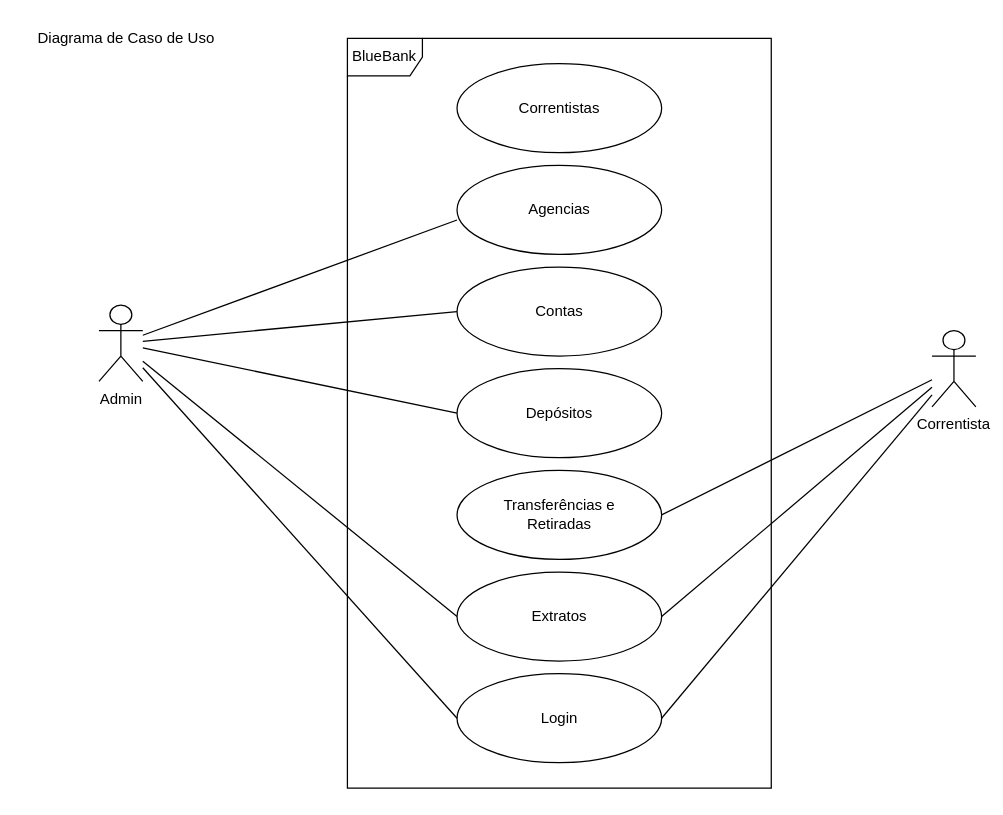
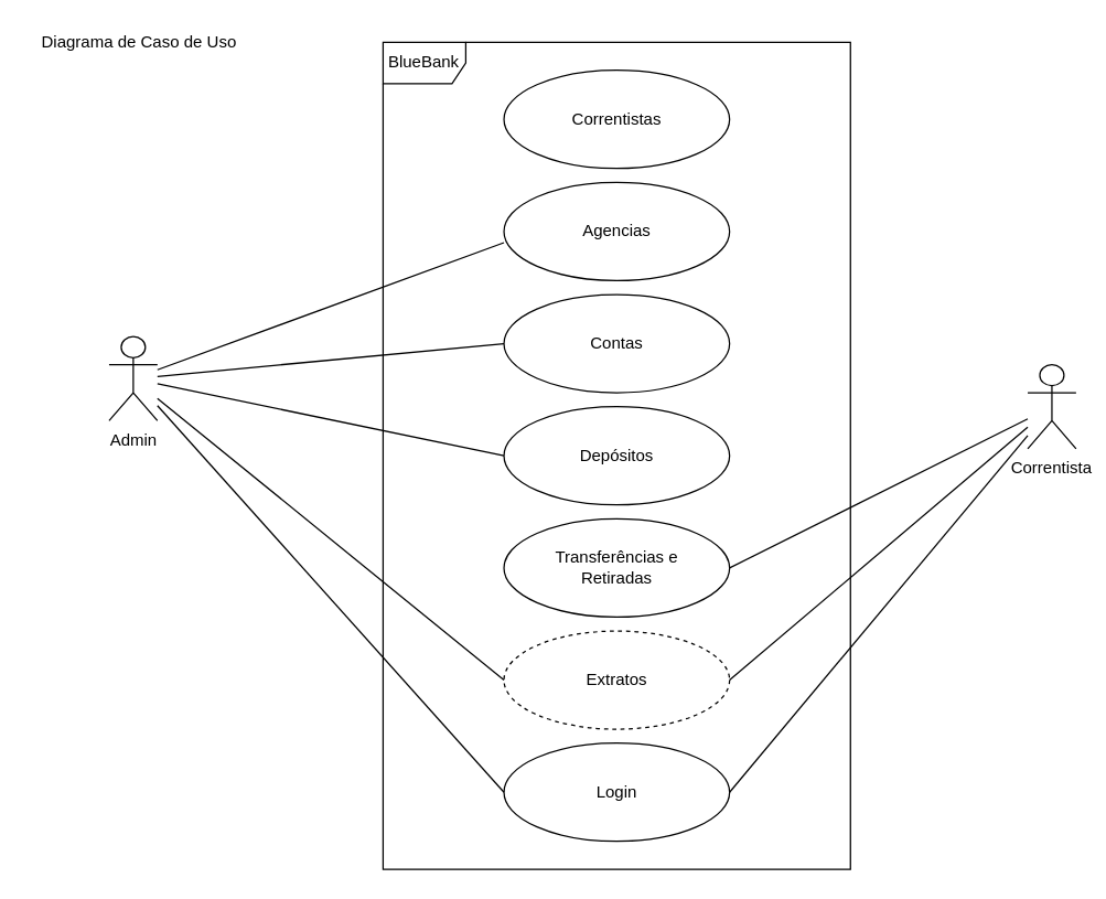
  <mxCell id="0" />
  <mxCell id="1" parent="0" />
  <mxCell id="2" value="" style="group" vertex="1" connectable="0" parent="1"><mxGeometry x="20" y="20" width="760" height="610" as="geometry" /></mxCell>
  <mxCell id="3" value="BlueBank" style="shape=umlFrame;whiteSpace=wrap;html=1;" parent="2" vertex="1"><mxGeometry x="257.231" y="10.167" width="339.077" height="599.833" as="geometry" /></mxCell>
  <mxCell id="4" value="&lt;div&gt;Admin&lt;/div&gt;" style="shape=umlActor;verticalLabelPosition=bottom;verticalAlign=top;html=1;" parent="2" vertex="1"><mxGeometry x="58.462" y="223.667" width="35.077" height="61" as="geometry" /></mxCell>
  <mxCell id="5" value="Agencias" style="ellipse;whiteSpace=wrap;html=1;" parent="2" vertex="1"><mxGeometry x="344.923" y="111.833" width="163.692" height="71.167" as="geometry" /></mxCell>
  <mxCell id="6" value="&lt;div&gt;Correntistas&lt;/div&gt;" style="ellipse;whiteSpace=wrap;html=1;" parent="2" vertex="1"><mxGeometry x="344.923" y="30.5" width="163.692" height="71.167" as="geometry" /></mxCell>
  <mxCell id="7" value="Contas" style="ellipse;whiteSpace=wrap;html=1;" parent="2" vertex="1"><mxGeometry x="344.923" y="193.167" width="163.692" height="71.167" as="geometry" /></mxCell>
  <mxCell id="8" value="Depósitos" style="ellipse;whiteSpace=wrap;html=1;" parent="2" vertex="1"><mxGeometry x="344.923" y="274.5" width="163.692" height="71.167" as="geometry" /></mxCell>
  <mxCell id="9" value="&lt;div&gt;Login&lt;/div&gt;" style="ellipse;whiteSpace=wrap;html=1;" parent="2" vertex="1"><mxGeometry x="344.923" y="518.5" width="163.692" height="71.167" as="geometry" /></mxCell>
- <mxCell id="10" value="Extratos" style="ellipse;whiteSpace=wrap;html=1;" parent="2" vertex="1"><mxGeometry x="344.923" y="437.167" width="163.692" height="71.167" as="geometry" /></mxCell>
+ <mxCell id="10" value="Extratos" style="ellipse;whiteSpace=wrap;html=1;dashed=1;" parent="2" vertex="1"><mxGeometry x="344.923" y="437.167" width="163.692" height="71.167" as="geometry" /></mxCell>
  <mxCell id="11" value="Correntista" style="shape=umlActor;verticalLabelPosition=bottom;verticalAlign=top;html=1;" parent="2" vertex="1"><mxGeometry x="724.923" y="244" width="35.077" height="61" as="geometry" /></mxCell>
  <mxCell id="12" value="" style="html=1;verticalAlign=bottom;endArrow=none;rounded=0;entryX=0;entryY=0.614;entryDx=0;entryDy=0;endFill=0;entryPerimeter=0;" parent="2" source="4" target="5" edge="1"><mxGeometry width="51.525" as="geometry"><mxPoint x="233.846" y="233.833" as="sourcePoint" /><mxPoint x="356.615" y="76.25" as="targetPoint" /></mxGeometry></mxCell>
  <mxCell id="13" value="" style="html=1;verticalAlign=bottom;endArrow=none;rounded=0;entryX=0;entryY=0.5;entryDx=0;entryDy=0;endFill=0;" parent="2" source="4" target="7" edge="1"><mxGeometry width="51.525" as="geometry"><mxPoint x="111.077" y="213.5" as="sourcePoint" /><mxPoint x="356.615" y="165.696" as="targetPoint" /></mxGeometry></mxCell>
  <mxCell id="14" value="&lt;div&gt;Transferências e&lt;/div&gt;&lt;div&gt;Retiradas&lt;br&gt;&lt;/div&gt;" style="ellipse;whiteSpace=wrap;html=1;" parent="2" vertex="1"><mxGeometry x="344.923" y="355.833" width="163.692" height="71.167" as="geometry" /></mxCell>
  <mxCell id="15" value="" style="html=1;verticalAlign=bottom;endArrow=none;rounded=0;entryX=0;entryY=0.5;entryDx=0;entryDy=0;endFill=0;" parent="2" source="4" target="8" edge="1"><mxGeometry width="51.525" as="geometry"><mxPoint x="198.769" y="305" as="sourcePoint" /><mxPoint x="356.615" y="238.917" as="targetPoint" /></mxGeometry></mxCell>
  <mxCell id="16" value="" style="html=1;verticalAlign=bottom;endArrow=none;rounded=0;endFill=0;entryX=0;entryY=0.5;entryDx=0;entryDy=0;" parent="2" source="4" target="10" edge="1"><mxGeometry width="51.525" as="geometry"><mxPoint x="35.077" y="345.667" as="sourcePoint" /><mxPoint x="356.615" y="320.25" as="targetPoint" /></mxGeometry></mxCell>
  <mxCell id="17" value="" style="html=1;verticalAlign=bottom;endArrow=none;rounded=0;endFill=0;entryX=0;entryY=0.5;entryDx=0;entryDy=0;" parent="2" source="4" target="9" edge="1"><mxGeometry width="51.525" as="geometry"><mxPoint x="128.615" y="366" as="sourcePoint" /><mxPoint x="356.615" y="482.917" as="targetPoint" /></mxGeometry></mxCell>
  <mxCell id="18" value="" style="html=1;verticalAlign=bottom;endArrow=none;rounded=0;endFill=0;exitX=1;exitY=0.5;exitDx=0;exitDy=0;" parent="2" source="14" target="11" edge="1"><mxGeometry width="51.525" as="geometry"><mxPoint x="64.308" y="274.5" as="sourcePoint" /><mxPoint x="742.462" y="284.667" as="targetPoint" /></mxGeometry></mxCell>
  <mxCell id="19" value="" style="html=1;verticalAlign=bottom;endArrow=none;rounded=0;endFill=0;exitX=1;exitY=0.5;exitDx=0;exitDy=0;" parent="2" source="10" target="11" edge="1"><mxGeometry width="51.525" as="geometry"><mxPoint x="520.308" y="401.583" as="sourcePoint" /><mxPoint x="748.308" y="315.167" as="targetPoint" /></mxGeometry></mxCell>
  <mxCell id="20" value="" style="html=1;verticalAlign=bottom;endArrow=none;rounded=0;endFill=0;exitX=1;exitY=0.5;exitDx=0;exitDy=0;" parent="2" source="9" target="11" edge="1"><mxGeometry width="51.525" as="geometry"><mxPoint x="520.308" y="482.917" as="sourcePoint" /><mxPoint x="736.615" y="384.173" as="targetPoint" /></mxGeometry></mxCell>
  <mxCell id="21" value="Diagrama de Caso de Uso" style="text;html=1;resizable=0;autosize=1;align=center;verticalAlign=middle;points=[];fillColor=none;strokeColor=none;rounded=0;" parent="2" vertex="1"><mxGeometry width="160" height="20" as="geometry" /></mxCell>
